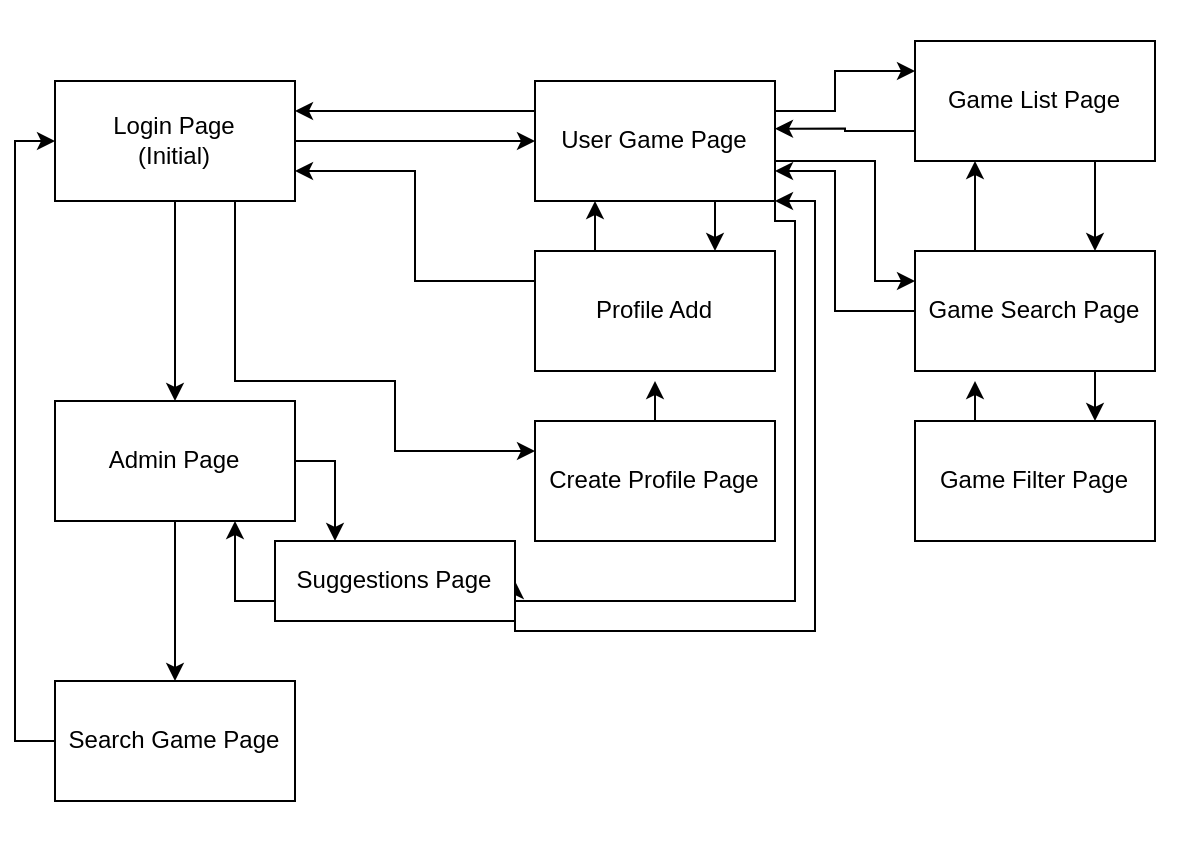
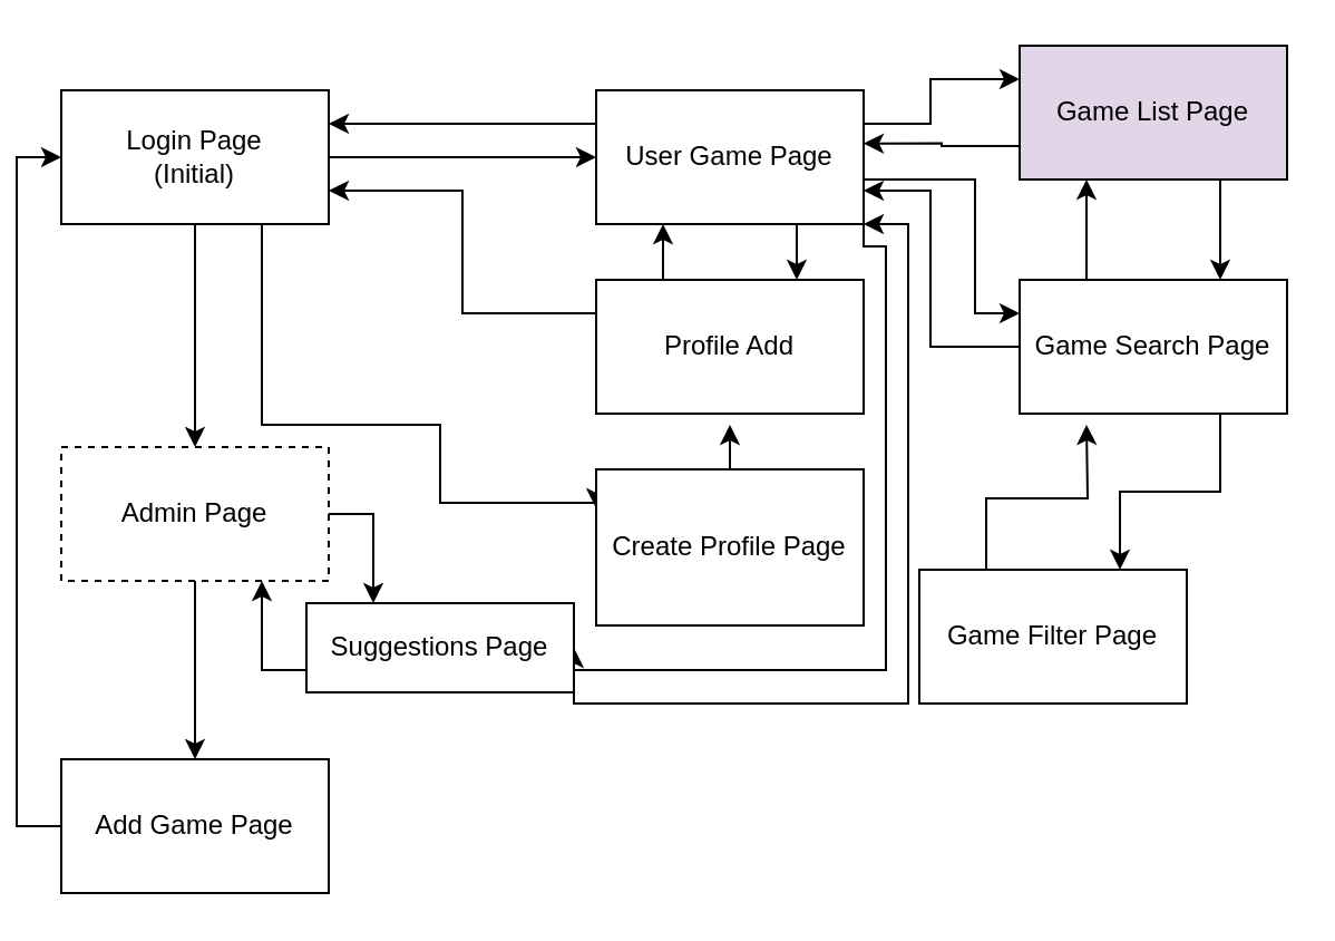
  <mxCell id="0" />
  <mxCell id="1" parent="0" />
  <mxCell id="2" style="edgeStyle=orthogonalEdgeStyle;rounded=0;orthogonalLoop=1;jettySize=auto;html=1;exitX=0.75;exitY=1;exitDx=0;exitDy=0;entryX=0.75;entryY=0;entryDx=0;entryDy=0;" edge="1" parent="1" source="7" target="14"><mxGeometry relative="1" as="geometry" /></mxCell>
  <mxCell id="3" style="edgeStyle=orthogonalEdgeStyle;rounded=0;orthogonalLoop=1;jettySize=auto;html=1;exitX=1;exitY=0.75;exitDx=0;exitDy=0;entryX=0;entryY=0.25;entryDx=0;entryDy=0;" edge="1" parent="1" source="7" target="18"><mxGeometry relative="1" as="geometry"><Array as="points"><mxPoint x="380" y="80" /><mxPoint x="430" y="80" /><mxPoint x="430" y="140" /></Array></mxGeometry></mxCell>
  <mxCell id="4" style="edgeStyle=orthogonalEdgeStyle;rounded=0;orthogonalLoop=1;jettySize=auto;html=1;exitX=1;exitY=0.25;exitDx=0;exitDy=0;entryX=0;entryY=0.25;entryDx=0;entryDy=0;" edge="1" parent="1" source="7" target="21"><mxGeometry relative="1" as="geometry"><Array as="points"><mxPoint x="410" y="55" /><mxPoint x="410" y="35" /></Array></mxGeometry></mxCell>
  <mxCell id="5" style="edgeStyle=orthogonalEdgeStyle;rounded=0;orthogonalLoop=1;jettySize=auto;html=1;exitX=0;exitY=0.25;exitDx=0;exitDy=0;entryX=1;entryY=0.25;entryDx=0;entryDy=0;" edge="1" parent="1" source="7" target="11"><mxGeometry relative="1" as="geometry" /></mxCell>
  <mxCell id="6" style="edgeStyle=orthogonalEdgeStyle;rounded=0;orthogonalLoop=1;jettySize=auto;html=1;exitX=1;exitY=1;exitDx=0;exitDy=0;entryX=1;entryY=0.5;entryDx=0;entryDy=0;" edge="1" parent="1" source="7" target="27"><mxGeometry relative="1" as="geometry"><Array as="points"><mxPoint x="380" y="110" /><mxPoint x="390" y="110" /><mxPoint x="390" y="300" /></Array></mxGeometry></mxCell>
  <mxCell id="7" value="User Game Page" style="rounded=0;whiteSpace=wrap;html=1;" vertex="1" parent="1"><mxGeometry x="260" y="40" width="120" height="60" as="geometry" /></mxCell>
  <mxCell id="8" style="edgeStyle=orthogonalEdgeStyle;rounded=0;orthogonalLoop=1;jettySize=auto;html=1;exitX=1;exitY=0.5;exitDx=0;exitDy=0;entryX=0;entryY=0.5;entryDx=0;entryDy=0;" edge="1" parent="1" source="11" target="7"><mxGeometry relative="1" as="geometry" /></mxCell>
  <mxCell id="9" style="edgeStyle=orthogonalEdgeStyle;rounded=0;orthogonalLoop=1;jettySize=auto;html=1;exitX=0.5;exitY=1;exitDx=0;exitDy=0;entryX=0.5;entryY=0;entryDx=0;entryDy=0;" edge="1" parent="1" source="11" target="24"><mxGeometry relative="1" as="geometry" /></mxCell>
  <mxCell id="10" style="edgeStyle=orthogonalEdgeStyle;rounded=0;orthogonalLoop=1;jettySize=auto;html=1;exitX=0.75;exitY=1;exitDx=0;exitDy=0;entryX=0;entryY=0.25;entryDx=0;entryDy=0;" edge="1" parent="1" source="11" target="33"><mxGeometry relative="1" as="geometry"><Array as="points"><mxPoint x="110" y="190" /><mxPoint x="190" y="190" /><mxPoint x="190" y="225" /></Array></mxGeometry></mxCell>
  <mxCell id="11" value="Login Page&lt;br&gt;(Initial)" style="rounded=0;whiteSpace=wrap;html=1;" vertex="1" parent="1"><mxGeometry x="20" y="40" width="120" height="60" as="geometry" /></mxCell>
  <mxCell id="12" style="edgeStyle=orthogonalEdgeStyle;rounded=0;orthogonalLoop=1;jettySize=auto;html=1;exitX=0.25;exitY=0;exitDx=0;exitDy=0;entryX=0.25;entryY=1;entryDx=0;entryDy=0;" edge="1" parent="1" source="14" target="7"><mxGeometry relative="1" as="geometry" /></mxCell>
  <mxCell id="13" style="edgeStyle=orthogonalEdgeStyle;rounded=0;orthogonalLoop=1;jettySize=auto;html=1;exitX=0;exitY=0.25;exitDx=0;exitDy=0;entryX=1;entryY=0.75;entryDx=0;entryDy=0;" edge="1" parent="1" source="14" target="11"><mxGeometry relative="1" as="geometry" /></mxCell>
  <mxCell id="14" value="Profile Add" style="rounded=0;whiteSpace=wrap;html=1;" vertex="1" parent="1"><mxGeometry x="260" y="125" width="120" height="60" as="geometry" /></mxCell>
  <mxCell id="15" style="edgeStyle=orthogonalEdgeStyle;rounded=0;orthogonalLoop=1;jettySize=auto;html=1;exitX=0.75;exitY=1;exitDx=0;exitDy=0;entryX=0.75;entryY=0;entryDx=0;entryDy=0;" edge="1" parent="1" source="18" target="31"><mxGeometry relative="1" as="geometry" /></mxCell>
  <mxCell id="16" style="edgeStyle=orthogonalEdgeStyle;rounded=0;orthogonalLoop=1;jettySize=auto;html=1;exitX=0.25;exitY=0;exitDx=0;exitDy=0;entryX=0.25;entryY=1;entryDx=0;entryDy=0;" edge="1" parent="1" source="18" target="21"><mxGeometry relative="1" as="geometry" /></mxCell>
  <mxCell id="17" style="edgeStyle=orthogonalEdgeStyle;rounded=0;orthogonalLoop=1;jettySize=auto;html=1;exitX=0;exitY=0.5;exitDx=0;exitDy=0;entryX=1;entryY=0.75;entryDx=0;entryDy=0;" edge="1" parent="1" source="18" target="7"><mxGeometry relative="1" as="geometry"><Array as="points"><mxPoint x="410" y="155" /><mxPoint x="410" y="85" /></Array></mxGeometry></mxCell>
  <mxCell id="18" value="Game Search Page" style="rounded=0;whiteSpace=wrap;html=1;" vertex="1" parent="1"><mxGeometry x="450" y="125" width="120" height="60" as="geometry" /></mxCell>
  <mxCell id="19" style="edgeStyle=orthogonalEdgeStyle;rounded=0;orthogonalLoop=1;jettySize=auto;html=1;exitX=0.75;exitY=1;exitDx=0;exitDy=0;entryX=0.75;entryY=0;entryDx=0;entryDy=0;" edge="1" parent="1" source="21" target="18"><mxGeometry relative="1" as="geometry" /></mxCell>
  <mxCell id="20" style="edgeStyle=orthogonalEdgeStyle;rounded=0;orthogonalLoop=1;jettySize=auto;html=1;exitX=0;exitY=0.75;exitDx=0;exitDy=0;entryX=1;entryY=0.397;entryDx=0;entryDy=0;entryPerimeter=0;" edge="1" parent="1" source="21" target="7"><mxGeometry relative="1" as="geometry" /></mxCell>
- <mxCell id="21" value="Game List Page" style="rounded=0;whiteSpace=wrap;html=1;" vertex="1" parent="1"><mxGeometry x="450" y="20" width="120" height="60" as="geometry" /></mxCell>
+ <mxCell id="21" value="Game List Page" style="rounded=0;whiteSpace=wrap;html=1;fillColor=#e1d5e7;" vertex="1" parent="1"><mxGeometry x="450" y="20" width="120" height="60" as="geometry" /></mxCell>
  <mxCell id="22" style="edgeStyle=orthogonalEdgeStyle;rounded=0;orthogonalLoop=1;jettySize=auto;html=1;exitX=0.5;exitY=1;exitDx=0;exitDy=0;entryX=0.5;entryY=0;entryDx=0;entryDy=0;" edge="1" parent="1" source="24" target="29"><mxGeometry relative="1" as="geometry" /></mxCell>
  <mxCell id="23" style="edgeStyle=orthogonalEdgeStyle;rounded=0;orthogonalLoop=1;jettySize=auto;html=1;exitX=1;exitY=0.5;exitDx=0;exitDy=0;entryX=0.25;entryY=0;entryDx=0;entryDy=0;" edge="1" parent="1" source="24" target="27"><mxGeometry relative="1" as="geometry" /></mxCell>
- <mxCell id="24" value="Admin Page" style="rounded=0;whiteSpace=wrap;html=1;" vertex="1" parent="1"><mxGeometry x="20" y="200" width="120" height="60" as="geometry" /></mxCell>
+ <mxCell id="24" value="Admin Page" style="rounded=0;whiteSpace=wrap;html=1;dashed=1;" vertex="1" parent="1"><mxGeometry x="20" y="200" width="120" height="60" as="geometry" /></mxCell>
  <mxCell id="25" style="edgeStyle=orthogonalEdgeStyle;rounded=0;orthogonalLoop=1;jettySize=auto;html=1;exitX=0;exitY=0.75;exitDx=0;exitDy=0;entryX=0.75;entryY=1;entryDx=0;entryDy=0;" edge="1" parent="1" source="27" target="24"><mxGeometry relative="1" as="geometry" /></mxCell>
  <mxCell id="26" style="edgeStyle=orthogonalEdgeStyle;rounded=0;orthogonalLoop=1;jettySize=auto;html=1;exitX=1;exitY=0.75;exitDx=0;exitDy=0;" edge="1" parent="1" source="27"><mxGeometry relative="1" as="geometry"><mxPoint x="380" y="100" as="targetPoint" /><Array as="points"><mxPoint x="400" y="315" /><mxPoint x="400" y="100" /></Array></mxGeometry></mxCell>
  <mxCell id="27" value="Suggestions Page" style="rounded=0;whiteSpace=wrap;html=1;" vertex="1" parent="1"><mxGeometry x="130" y="270" width="120" height="40" as="geometry" /></mxCell>
  <mxCell id="28" style="edgeStyle=orthogonalEdgeStyle;rounded=0;orthogonalLoop=1;jettySize=auto;html=1;exitX=0;exitY=0.5;exitDx=0;exitDy=0;entryX=0;entryY=0.5;entryDx=0;entryDy=0;" edge="1" parent="1" source="29" target="11"><mxGeometry relative="1" as="geometry" /></mxCell>
- <mxCell id="29" value="Search Game Page" style="rounded=0;whiteSpace=wrap;html=1;" vertex="1" parent="1"><mxGeometry x="20" y="340" width="120" height="60" as="geometry" /></mxCell>
+ <mxCell id="29" value="Add Game Page" style="rounded=0;whiteSpace=wrap;html=1;" vertex="1" parent="1"><mxGeometry x="20" y="340" width="120" height="60" as="geometry" /></mxCell>
  <mxCell id="30" style="edgeStyle=orthogonalEdgeStyle;rounded=0;orthogonalLoop=1;jettySize=auto;html=1;exitX=0.25;exitY=0;exitDx=0;exitDy=0;" edge="1" parent="1" source="31"><mxGeometry relative="1" as="geometry"><mxPoint x="480" y="190" as="targetPoint" /></mxGeometry></mxCell>
- <mxCell id="31" value="Game Filter Page" style="rounded=0;whiteSpace=wrap;html=1;" vertex="1" parent="1"><mxGeometry x="450" y="210" width="120" height="60" as="geometry" /></mxCell>
+ <mxCell id="31" value="Game Filter Page" style="rounded=0;whiteSpace=wrap;html=1;" vertex="1" parent="1"><mxGeometry x="405" y="255" width="120" height="60" as="geometry" /></mxCell>
  <mxCell id="32" style="edgeStyle=orthogonalEdgeStyle;rounded=0;orthogonalLoop=1;jettySize=auto;html=1;exitX=0.5;exitY=0;exitDx=0;exitDy=0;" edge="1" parent="1" source="33"><mxGeometry relative="1" as="geometry"><mxPoint x="320" y="190" as="targetPoint" /></mxGeometry></mxCell>
- <mxCell id="33" value="Create Profile Page" style="rounded=0;whiteSpace=wrap;html=1;" vertex="1" parent="1"><mxGeometry x="260" y="210" width="120" height="60" as="geometry" /></mxCell>
+ <mxCell id="33" value="Create Profile Page" style="rounded=0;whiteSpace=wrap;html=1;" vertex="1" parent="1"><mxGeometry x="260" y="210" width="120" height="70" as="geometry" /></mxCell>
